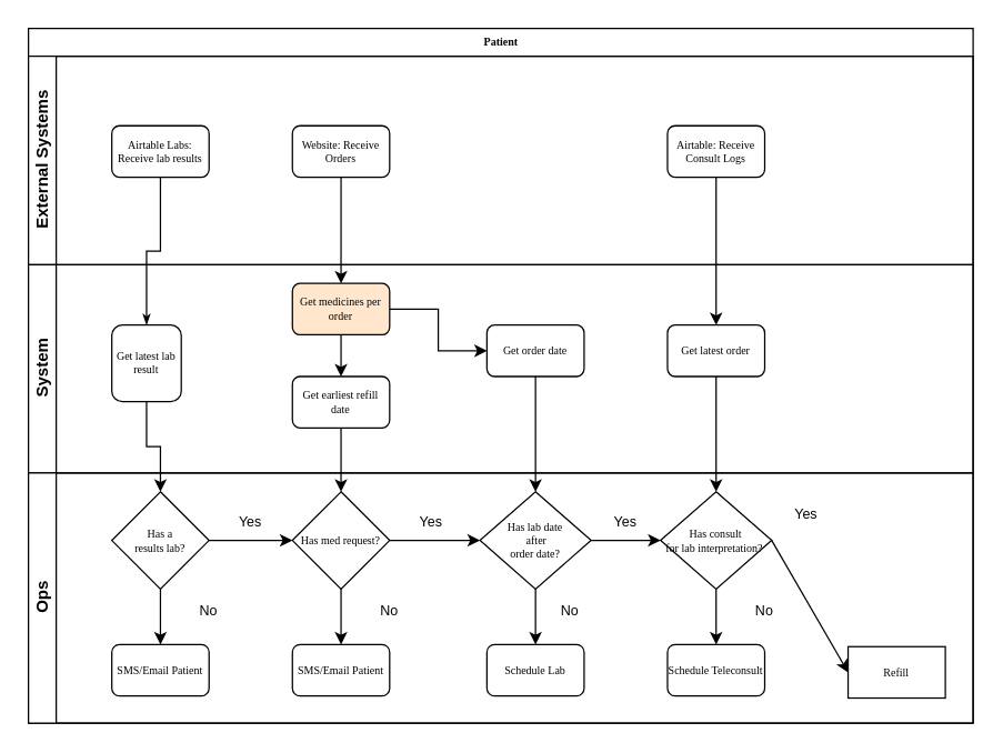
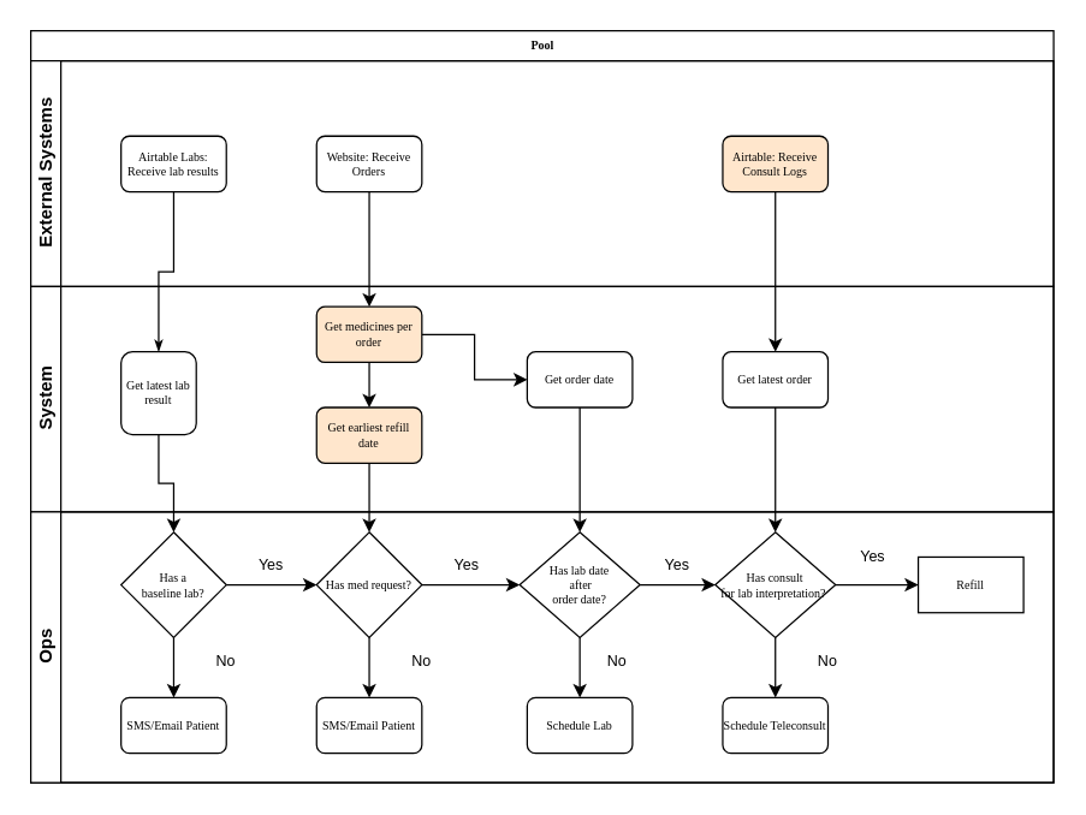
  <mxCell id="0" />
  <mxCell id="1" parent="0" />
- <mxCell id="2" value="Patient" style="swimlane;html=1;childLayout=stackLayout;horizontal=1;startSize=20;horizontalStack=0;rounded=0;shadow=0;labelBackgroundColor=none;strokeWidth=1;fontFamily=Verdana;fontSize=8;align=center;" vertex="1" parent="1"><mxGeometry x="20" y="20" width="680" height="500" as="geometry" /></mxCell>
+ <mxCell id="2" value="Pool" style="swimlane;html=1;childLayout=stackLayout;horizontal=1;startSize=20;horizontalStack=0;rounded=0;shadow=0;labelBackgroundColor=none;strokeWidth=1;fontFamily=Verdana;fontSize=8;align=center;" vertex="1" parent="1"><mxGeometry x="20" y="20" width="680" height="500" as="geometry" /></mxCell>
  <mxCell id="3" style="edgeStyle=orthogonalEdgeStyle;rounded=0;html=1;labelBackgroundColor=none;startArrow=none;startFill=0;startSize=5;endArrow=classicThin;endFill=1;endSize=5;jettySize=auto;orthogonalLoop=1;strokeWidth=1;fontFamily=Verdana;fontSize=8" edge="1" parent="2" source="11" target="15"><mxGeometry relative="1" as="geometry" /></mxCell>
  <mxCell id="4" style="edgeStyle=orthogonalEdgeStyle;rounded=0;orthogonalLoop=1;jettySize=auto;html=1;exitX=0.5;exitY=1;exitDx=0;exitDy=0;entryX=0.5;entryY=0;entryDx=0;entryDy=0;entryPerimeter=0;" edge="1" parent="2" source="15" target="24"><mxGeometry relative="1" as="geometry" /></mxCell>
  <mxCell id="5" style="edgeStyle=orthogonalEdgeStyle;rounded=0;orthogonalLoop=1;jettySize=auto;html=1;exitX=0.5;exitY=1;exitDx=0;exitDy=0;entryX=0.5;entryY=0;entryDx=0;entryDy=0;" edge="1" parent="2" source="12" target="18"><mxGeometry relative="1" as="geometry" /></mxCell>
  <mxCell id="6" style="edgeStyle=orthogonalEdgeStyle;rounded=0;orthogonalLoop=1;jettySize=auto;html=1;exitX=0.5;exitY=1;exitDx=0;exitDy=0;" edge="1" parent="2" source="19" target="26"><mxGeometry relative="1" as="geometry" /></mxCell>
  <mxCell id="7" style="edgeStyle=orthogonalEdgeStyle;rounded=0;orthogonalLoop=1;jettySize=auto;html=1;exitX=0.5;exitY=1;exitDx=0;exitDy=0;" edge="1" parent="2" source="13" target="21"><mxGeometry relative="1" as="geometry" /></mxCell>
  <mxCell id="8" style="edgeStyle=orthogonalEdgeStyle;rounded=0;orthogonalLoop=1;jettySize=auto;html=1;exitX=0.5;exitY=1;exitDx=0;exitDy=0;entryX=0.5;entryY=0;entryDx=0;entryDy=0;entryPerimeter=0;" edge="1" parent="2" source="21" target="31"><mxGeometry relative="1" as="geometry" /></mxCell>
  <mxCell id="9" style="edgeStyle=orthogonalEdgeStyle;rounded=0;orthogonalLoop=1;jettySize=auto;html=1;exitX=0.5;exitY=1;exitDx=0;exitDy=0;entryX=0.5;entryY=0;entryDx=0;entryDy=0;entryPerimeter=0;" edge="1" parent="2" source="20" target="28"><mxGeometry relative="1" as="geometry" /></mxCell>
  <mxCell id="10" value="External Systems" style="swimlane;html=1;startSize=20;horizontal=0;" vertex="1" parent="2"><mxGeometry y="20" width="680" height="150" as="geometry" /></mxCell>
  <mxCell id="11" value="Airtable Labs: Receive lab results" style="rounded=1;whiteSpace=wrap;html=1;shadow=0;labelBackgroundColor=none;strokeWidth=1;fontFamily=Verdana;fontSize=8;align=center;" vertex="1" parent="10"><mxGeometry x="60" y="50.0" width="70" height="37" as="geometry" /></mxCell>
  <mxCell id="12" value="Website: Receive Orders" style="rounded=1;whiteSpace=wrap;html=1;shadow=0;labelBackgroundColor=none;strokeWidth=1;fontFamily=Verdana;fontSize=8;align=center;" vertex="1" parent="10"><mxGeometry x="190" y="50.0" width="70" height="37" as="geometry" /></mxCell>
- <mxCell id="13" value="Airtable: Receive Consult Logs" style="rounded=1;whiteSpace=wrap;html=1;shadow=0;labelBackgroundColor=none;strokeWidth=1;fontFamily=Verdana;fontSize=8;align=center;" vertex="1" parent="10"><mxGeometry x="460" y="50.0" width="70" height="37" as="geometry" /></mxCell>
+ <mxCell id="13" value="Airtable: Receive Consult Logs" style="rounded=1;whiteSpace=wrap;html=1;shadow=0;labelBackgroundColor=none;strokeWidth=1;fontFamily=Verdana;fontSize=8;align=center;fillColor=#ffe6cc;" vertex="1" parent="10"><mxGeometry x="460" y="50.0" width="70" height="37" as="geometry" /></mxCell>
  <mxCell id="14" value="System" style="swimlane;html=1;startSize=20;horizontal=0;" vertex="1" parent="2"><mxGeometry y="170" width="680" height="150" as="geometry" /></mxCell>
  <mxCell id="15" value="Get latest lab result" style="rounded=1;whiteSpace=wrap;html=1;shadow=0;labelBackgroundColor=none;strokeWidth=1;fontFamily=Verdana;fontSize=8;align=center;" vertex="1" parent="14"><mxGeometry x="60" y="43.5" width="50" height="55" as="geometry" /></mxCell>
  <mxCell id="16" style="edgeStyle=orthogonalEdgeStyle;rounded=0;orthogonalLoop=1;jettySize=auto;html=1;exitX=0.5;exitY=1;exitDx=0;exitDy=0;entryX=0.5;entryY=0;entryDx=0;entryDy=0;" edge="1" parent="14" source="18" target="19"><mxGeometry relative="1" as="geometry" /></mxCell>
  <mxCell id="17" style="edgeStyle=orthogonalEdgeStyle;rounded=0;orthogonalLoop=1;jettySize=auto;html=1;exitX=1;exitY=0.5;exitDx=0;exitDy=0;entryX=0;entryY=0.5;entryDx=0;entryDy=0;" edge="1" parent="14" source="18" target="20"><mxGeometry relative="1" as="geometry" /></mxCell>
  <mxCell id="18" value="Get medicines per order" style="rounded=1;whiteSpace=wrap;html=1;shadow=0;labelBackgroundColor=none;strokeWidth=1;fontFamily=Verdana;fontSize=8;align=center;fillColor=#ffe6cc;" vertex="1" parent="14"><mxGeometry x="190" y="13.5" width="70" height="37" as="geometry" /></mxCell>
- <mxCell id="19" value="Get earliest refill date" style="rounded=1;whiteSpace=wrap;html=1;shadow=0;labelBackgroundColor=none;strokeWidth=1;fontFamily=Verdana;fontSize=8;align=center;" vertex="1" parent="14"><mxGeometry x="190" y="80.5" width="70" height="37" as="geometry" /></mxCell>
+ <mxCell id="19" value="Get earliest refill date" style="rounded=1;whiteSpace=wrap;html=1;shadow=0;labelBackgroundColor=none;strokeWidth=1;fontFamily=Verdana;fontSize=8;align=center;fillColor=#ffe6cc;" vertex="1" parent="14"><mxGeometry x="190" y="80.5" width="70" height="37" as="geometry" /></mxCell>
  <mxCell id="20" value="Get order date" style="rounded=1;whiteSpace=wrap;html=1;shadow=0;labelBackgroundColor=none;strokeWidth=1;fontFamily=Verdana;fontSize=8;align=center;" vertex="1" parent="14"><mxGeometry x="330" y="43.5" width="70" height="37" as="geometry" /></mxCell>
  <mxCell id="21" value="Get latest order" style="rounded=1;whiteSpace=wrap;html=1;shadow=0;labelBackgroundColor=none;strokeWidth=1;fontFamily=Verdana;fontSize=8;align=center;" vertex="1" parent="14"><mxGeometry x="460" y="43.5" width="70" height="37" as="geometry" /></mxCell>
  <mxCell id="22" value="Ops&lt;br&gt;" style="swimlane;html=1;startSize=20;horizontal=0;" vertex="1" parent="2"><mxGeometry y="320" width="680" height="180" as="geometry" /></mxCell>
  <mxCell id="23" style="edgeStyle=none;rounded=0;orthogonalLoop=1;jettySize=auto;html=1;exitX=0.5;exitY=1;exitDx=0;exitDy=0;exitPerimeter=0;entryX=0.5;entryY=0;entryDx=0;entryDy=0;" edge="1" parent="22" source="24" target="35"><mxGeometry relative="1" as="geometry" /></mxCell>
- <mxCell id="24" value="Has a &lt;br&gt;results lab?" style="strokeWidth=1;html=1;shape=mxgraph.flowchart.decision;whiteSpace=wrap;rounded=1;shadow=0;labelBackgroundColor=none;fontFamily=Verdana;fontSize=8;align=center;" vertex="1" parent="22"><mxGeometry x="60" y="13.5" width="70" height="70" as="geometry" /></mxCell>
+ <mxCell id="24" value="Has a &lt;br&gt;baseline lab?" style="strokeWidth=1;html=1;shape=mxgraph.flowchart.decision;whiteSpace=wrap;rounded=1;shadow=0;labelBackgroundColor=none;fontFamily=Verdana;fontSize=8;align=center;" vertex="1" parent="22"><mxGeometry x="60" y="13.5" width="70" height="70" as="geometry" /></mxCell>
  <mxCell id="25" style="edgeStyle=none;rounded=0;orthogonalLoop=1;jettySize=auto;html=1;exitX=0.5;exitY=1;exitDx=0;exitDy=0;exitPerimeter=0;entryX=0.5;entryY=0;entryDx=0;entryDy=0;" edge="1" parent="22" source="26" target="36"><mxGeometry relative="1" as="geometry" /></mxCell>
  <mxCell id="26" value="Has med request?" style="strokeWidth=1;html=1;shape=mxgraph.flowchart.decision;whiteSpace=wrap;rounded=1;shadow=0;labelBackgroundColor=none;fontFamily=Verdana;fontSize=8;align=center;" vertex="1" parent="22"><mxGeometry x="190" y="13.5" width="70" height="70" as="geometry" /></mxCell>
  <mxCell id="27" style="edgeStyle=none;rounded=0;orthogonalLoop=1;jettySize=auto;html=1;exitX=0.5;exitY=1;exitDx=0;exitDy=0;exitPerimeter=0;entryX=0.5;entryY=0;entryDx=0;entryDy=0;" edge="1" parent="22" source="28" target="37"><mxGeometry relative="1" as="geometry" /></mxCell>
  <mxCell id="28" value="Has lab date&lt;br&gt;&amp;nbsp;after &lt;br&gt;order date?" style="strokeWidth=1;html=1;shape=mxgraph.flowchart.decision;whiteSpace=wrap;rounded=1;shadow=0;labelBackgroundColor=none;fontFamily=Verdana;fontSize=8;align=center;" vertex="1" parent="22"><mxGeometry x="325" y="13.5" width="80" height="70" as="geometry" /></mxCell>
  <mxCell id="29" style="edgeStyle=none;rounded=0;orthogonalLoop=1;jettySize=auto;html=1;exitX=0.5;exitY=1;exitDx=0;exitDy=0;exitPerimeter=0;entryX=0.5;entryY=0;entryDx=0;entryDy=0;" edge="1" parent="22" source="31" target="38"><mxGeometry relative="1" as="geometry" /></mxCell>
  <mxCell id="30" style="edgeStyle=none;rounded=0;orthogonalLoop=1;jettySize=auto;html=1;exitX=1;exitY=0.5;exitDx=0;exitDy=0;exitPerimeter=0;entryX=0;entryY=0.5;entryDx=0;entryDy=0;" edge="1" parent="22" source="31" target="39"><mxGeometry relative="1" as="geometry" /></mxCell>
  <mxCell id="31" value="Has consult&lt;br&gt;for lab interpretation?&amp;nbsp;" style="strokeWidth=1;html=1;shape=mxgraph.flowchart.decision;whiteSpace=wrap;rounded=1;shadow=0;labelBackgroundColor=none;fontFamily=Verdana;fontSize=8;align=center;" vertex="1" parent="22"><mxGeometry x="455" y="13.5" width="80" height="70" as="geometry" /></mxCell>
  <mxCell id="32" style="edgeStyle=orthogonalEdgeStyle;rounded=0;orthogonalLoop=1;jettySize=auto;html=1;exitX=1;exitY=0.5;exitDx=0;exitDy=0;exitPerimeter=0;entryX=0;entryY=0.5;entryDx=0;entryDy=0;entryPerimeter=0;" edge="1" parent="22" source="24" target="26"><mxGeometry relative="1" as="geometry" /></mxCell>
  <mxCell id="33" style="edgeStyle=orthogonalEdgeStyle;rounded=0;orthogonalLoop=1;jettySize=auto;html=1;exitX=1;exitY=0.5;exitDx=0;exitDy=0;exitPerimeter=0;entryX=0;entryY=0.5;entryDx=0;entryDy=0;entryPerimeter=0;" edge="1" parent="22" source="26" target="28"><mxGeometry relative="1" as="geometry" /></mxCell>
  <mxCell id="34" style="edgeStyle=orthogonalEdgeStyle;rounded=0;orthogonalLoop=1;jettySize=auto;html=1;exitX=1;exitY=0.5;exitDx=0;exitDy=0;exitPerimeter=0;entryX=0;entryY=0.5;entryDx=0;entryDy=0;entryPerimeter=0;" edge="1" parent="22" source="28" target="31"><mxGeometry relative="1" as="geometry" /></mxCell>
  <mxCell id="35" value="SMS/Email Patient" style="rounded=1;whiteSpace=wrap;html=1;shadow=0;labelBackgroundColor=none;strokeWidth=1;fontFamily=Verdana;fontSize=8;align=center;" vertex="1" parent="22"><mxGeometry x="60" y="123.5" width="70" height="37" as="geometry" /></mxCell>
  <mxCell id="36" value="SMS/Email Patient" style="rounded=1;whiteSpace=wrap;html=1;shadow=0;labelBackgroundColor=none;strokeWidth=1;fontFamily=Verdana;fontSize=8;align=center;" vertex="1" parent="22"><mxGeometry x="190" y="123.5" width="70" height="37" as="geometry" /></mxCell>
  <mxCell id="37" value="Schedule Lab" style="rounded=1;whiteSpace=wrap;html=1;shadow=0;labelBackgroundColor=none;strokeWidth=1;fontFamily=Verdana;fontSize=8;align=center;" vertex="1" parent="22"><mxGeometry x="330" y="123.5" width="70" height="37" as="geometry" /></mxCell>
  <mxCell id="38" value="Schedule Teleconsult" style="rounded=1;whiteSpace=wrap;html=1;shadow=0;labelBackgroundColor=none;strokeWidth=1;fontFamily=Verdana;fontSize=8;align=center;" vertex="1" parent="22"><mxGeometry x="460" y="123.5" width="70" height="37" as="geometry" /></mxCell>
- <mxCell id="39" value="Refill" style="rounded=1;whiteSpace=wrap;html=1;shadow=0;labelBackgroundColor=none;strokeWidth=1;fontFamily=Verdana;fontSize=8;align=center;arcSize=0;" vertex="1" parent="22"><mxGeometry x="590" y="125" width="70" height="37" as="geometry" /></mxCell>
+ <mxCell id="39" value="Refill" style="rounded=1;whiteSpace=wrap;html=1;shadow=0;labelBackgroundColor=none;strokeWidth=1;fontFamily=Verdana;fontSize=8;align=center;arcSize=0;" vertex="1" parent="22"><mxGeometry x="590" y="30" width="70" height="37" as="geometry" /></mxCell>
  <mxCell id="40" value="&lt;font style=&quot;font-size: 10px;&quot;&gt;Yes&lt;/font&gt;" style="text;html=1;strokeColor=none;fillColor=none;align=center;verticalAlign=middle;whiteSpace=wrap;rounded=0;" vertex="1" parent="22"><mxGeometry x="130" y="20" width="60" height="30" as="geometry" /></mxCell>
  <mxCell id="41" value="&lt;font style=&quot;font-size: 10px;&quot;&gt;Yes&lt;/font&gt;" style="text;html=1;strokeColor=none;fillColor=none;align=center;verticalAlign=middle;whiteSpace=wrap;rounded=0;" vertex="1" parent="22"><mxGeometry x="260" y="20" width="60" height="30" as="geometry" /></mxCell>
  <mxCell id="42" value="&lt;font style=&quot;font-size: 10px;&quot;&gt;Yes&lt;/font&gt;" style="text;html=1;strokeColor=none;fillColor=none;align=center;verticalAlign=middle;whiteSpace=wrap;rounded=0;" vertex="1" parent="22"><mxGeometry x="400" y="20" width="60" height="30" as="geometry" /></mxCell>
  <mxCell id="43" value="&lt;font style=&quot;font-size: 10px;&quot;&gt;No&lt;/font&gt;" style="text;html=1;strokeColor=none;fillColor=none;align=center;verticalAlign=middle;whiteSpace=wrap;rounded=0;" vertex="1" parent="22"><mxGeometry x="100" y="83.5" width="60" height="30" as="geometry" /></mxCell>
  <mxCell id="44" value="&lt;font style=&quot;font-size: 10px;&quot;&gt;No&lt;/font&gt;" style="text;html=1;strokeColor=none;fillColor=none;align=center;verticalAlign=middle;whiteSpace=wrap;rounded=0;" vertex="1" parent="22"><mxGeometry x="230" y="83.5" width="60" height="30" as="geometry" /></mxCell>
  <mxCell id="45" value="&lt;font style=&quot;font-size: 10px;&quot;&gt;No&lt;/font&gt;" style="text;html=1;strokeColor=none;fillColor=none;align=center;verticalAlign=middle;whiteSpace=wrap;rounded=0;" vertex="1" parent="22"><mxGeometry x="360" y="83.5" width="60" height="30" as="geometry" /></mxCell>
  <mxCell id="46" value="&lt;font style=&quot;font-size: 10px;&quot;&gt;No&lt;/font&gt;" style="text;html=1;strokeColor=none;fillColor=none;align=center;verticalAlign=middle;whiteSpace=wrap;rounded=0;" vertex="1" parent="22"><mxGeometry x="500" y="83.5" width="60" height="30" as="geometry" /></mxCell>
  <mxCell id="47" value="&lt;font style=&quot;font-size: 10px;&quot;&gt;Yes&lt;/font&gt;" style="text;html=1;strokeColor=none;fillColor=none;align=center;verticalAlign=middle;whiteSpace=wrap;rounded=0;" vertex="1" parent="22"><mxGeometry x="530" y="13.5" width="60" height="30" as="geometry" /></mxCell>
